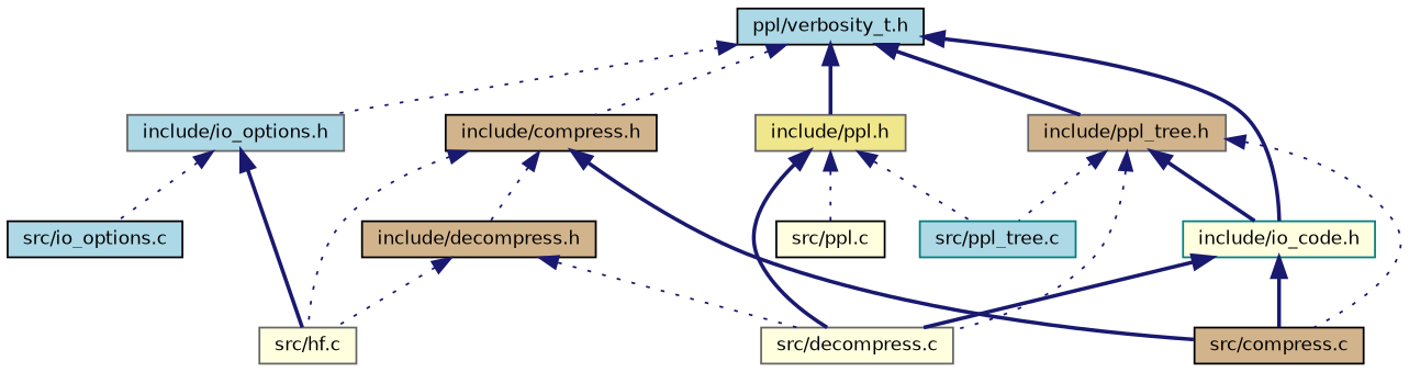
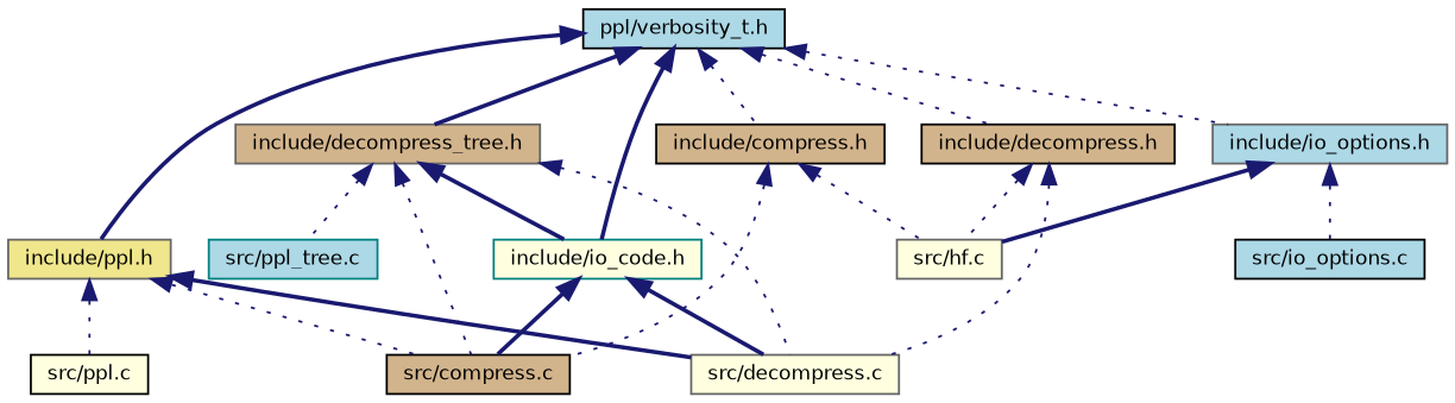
  digraph {
    node [color=black fillcolor=lightblue fontname=Helvetica fontsize=10 shape=record style=filled]
    edge [color=midnightblue dir=back fontname=Helvetica fontsize=10 labelfontname=Helvetica labelfontsize=10 style=dotted]
    n1 [fontcolor=black height=0.2 label="ppl/verbosity_t.h" width=0.4]
    n2 [fillcolor=tan height=0.2 label="include/compress.h" width=0.4]
    n3 [color=gray40 fillcolor=khaki height=0.2 label="include/ppl.h" width=0.4]
-   n4 [color=gray40 fillcolor=tan height=0.2 label="include/ppl_tree.h" width=0.4]
+   n4 [color=gray40 fillcolor=tan height=0.2 label="include/decompress_tree.h" width=0.4]
    n5 [color=teal fillcolor=lightyellow height=0.2 label="include/io_code.h" width=0.4]
    n6 [fillcolor=tan height=0.2 label="include/decompress.h" width=0.4]
    n7 [color=gray40 height=0.2 label="include/io_options.h" width=0.4]
    n8 [fillcolor=tan height=0.2 label="src/compress.c" width=0.4]
    n9 [color=gray40 fillcolor=lightyellow height=0.2 label="src/hf.c" width=0.4]
    n10 [color=gray40 fillcolor=lightyellow height=0.2 label="src/decompress.c" width=0.4]
    n11 [fillcolor=lightyellow height=0.2 label="src/ppl.c" width=0.4]
    n12 [color=teal height=0.2 label="src/ppl_tree.c" width=0.4]
    n13 [height=0.2 label="src/io_options.c" width=0.4]
    n1 -> n2
    n1 -> n3 [style=bold]
    n1 -> n4 [style=bold]
    n1 -> n5 [style=bold]
-   n2 -> n6
+   n1 -> n6
    n1 -> n7
-   n2 -> n8 [style=bold]
+   n2 -> n8
    n2 -> n9
-   n3 -> n12
+   n3 -> n8
    n3 -> n10 [style=bold]
    n3 -> n11
    n4 -> n5 [style=bold]
    n4 -> n8
    n4 -> n10
    n4 -> n12
    n5 -> n8 [style=bold]
    n5 -> n10 [style=bold]
    n6 -> n9
    n6 -> n10
    n7 -> n9 [style=bold]
    n7 -> n13
  }
